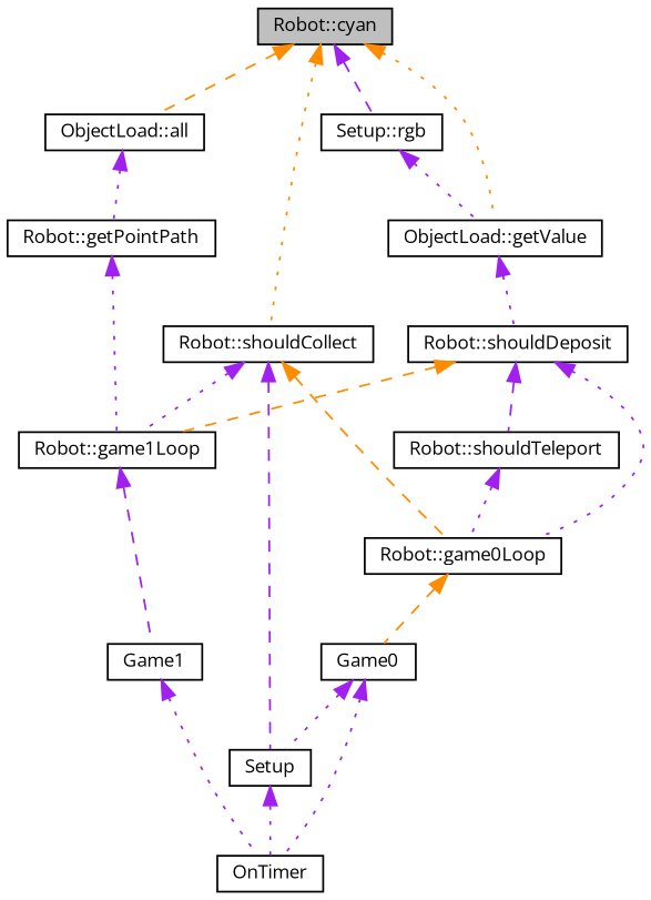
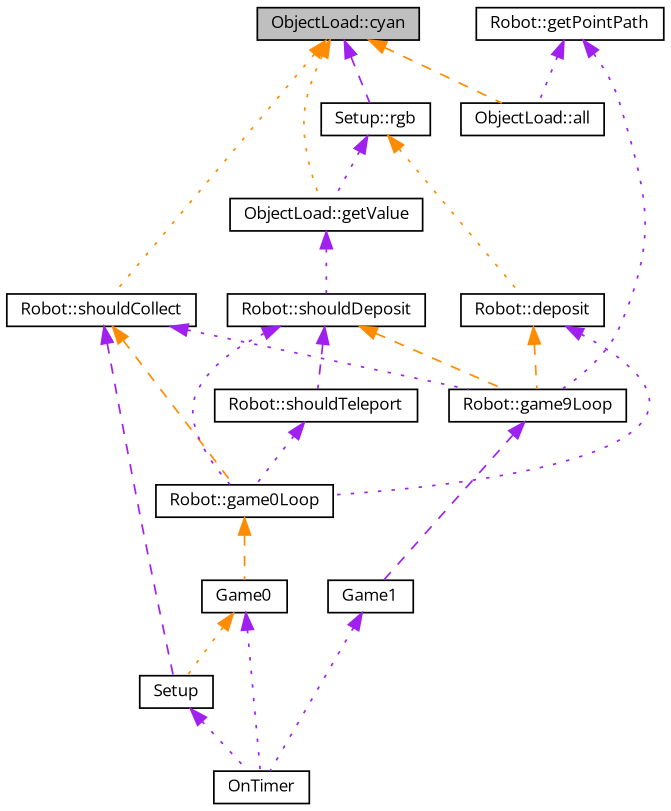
  digraph {
    fontname="Open Sans"
    rankdir=TB
    node [color=black fillcolor=white fontname="Open Sans" fontsize=10 shape=record style=filled]
    edge [color=purple dir=back fontname="Open Sans" fontsize=10 labelfontname=Helvetica labelfontsize=10 style=dotted]
-   n1 [fillcolor=grey75 fontcolor=black height=0.2 label="Robot::cyan" width=0.4]
+   n1 [fillcolor=grey75 fontcolor=black height=0.2 label="ObjectLoad::cyan" width=0.4]
    n2 [height=0.2 label="ObjectLoad::all" width=0.4]
    n3 [height=0.2 label="ObjectLoad::getValue" width=0.4]
    n4 [height=0.2 label="Setup::rgb" width=0.4]
    n5 [height=0.2 label="Robot::shouldCollect" width=0.4]
    n6 [height=0.2 label="Robot::getPointPath" width=0.4]
    n7 [height=0.2 label="Robot::shouldDeposit" width=0.4]
-   n9 [height=0.2 label="Robot::game1Loop" width=0.4]
+   n8 [height=0.2 label="Robot::deposit" width=0.4]
+   n9 [height=0.2 label="Robot::game9Loop" width=0.4]
    n10 [height=0.2 label=Setup width=0.4]
    n11 [height=0.2 label="Robot::game0Loop" width=0.4]
    n12 [height=0.2 label=Game1 width=0.4]
    n13 [height=0.2 label=OnTimer width=0.4]
    n14 [height=0.2 label="Robot::shouldTeleport" width=0.4]
    n15 [height=0.2 label=Game0 width=0.4]
    n1 -> n2 [color=darkorange style=dashed]
    n1 -> n3 [color=darkorange]
    n1 -> n4 [style=dashed]
    n1 -> n5 [color=darkorange]
-   n2 -> n6
+   n6 -> n2
    n3 -> n7
    n4 -> n3
+   n4 -> n8 [color=darkorange]
    n5 -> n9
    n5 -> n10 [style=dashed]
    n5 -> n11 [color=darkorange style=dashed]
    n6 -> n9
    n7 -> n9 [color=darkorange style=dashed]
    n7 -> n11
    n7 -> n14 [style=dashed]
+   n8 -> n9 [color=darkorange style=dashed]
+   n8 -> n11
    n9 -> n12 [style=dashed]
    n10 -> n13
    n11 -> n15 [color=darkorange style=dashed]
    n12 -> n13
    n14 -> n11
-   n15 -> n10
+   n15 -> n10 [color=darkorange]
    n15 -> n13
  }
